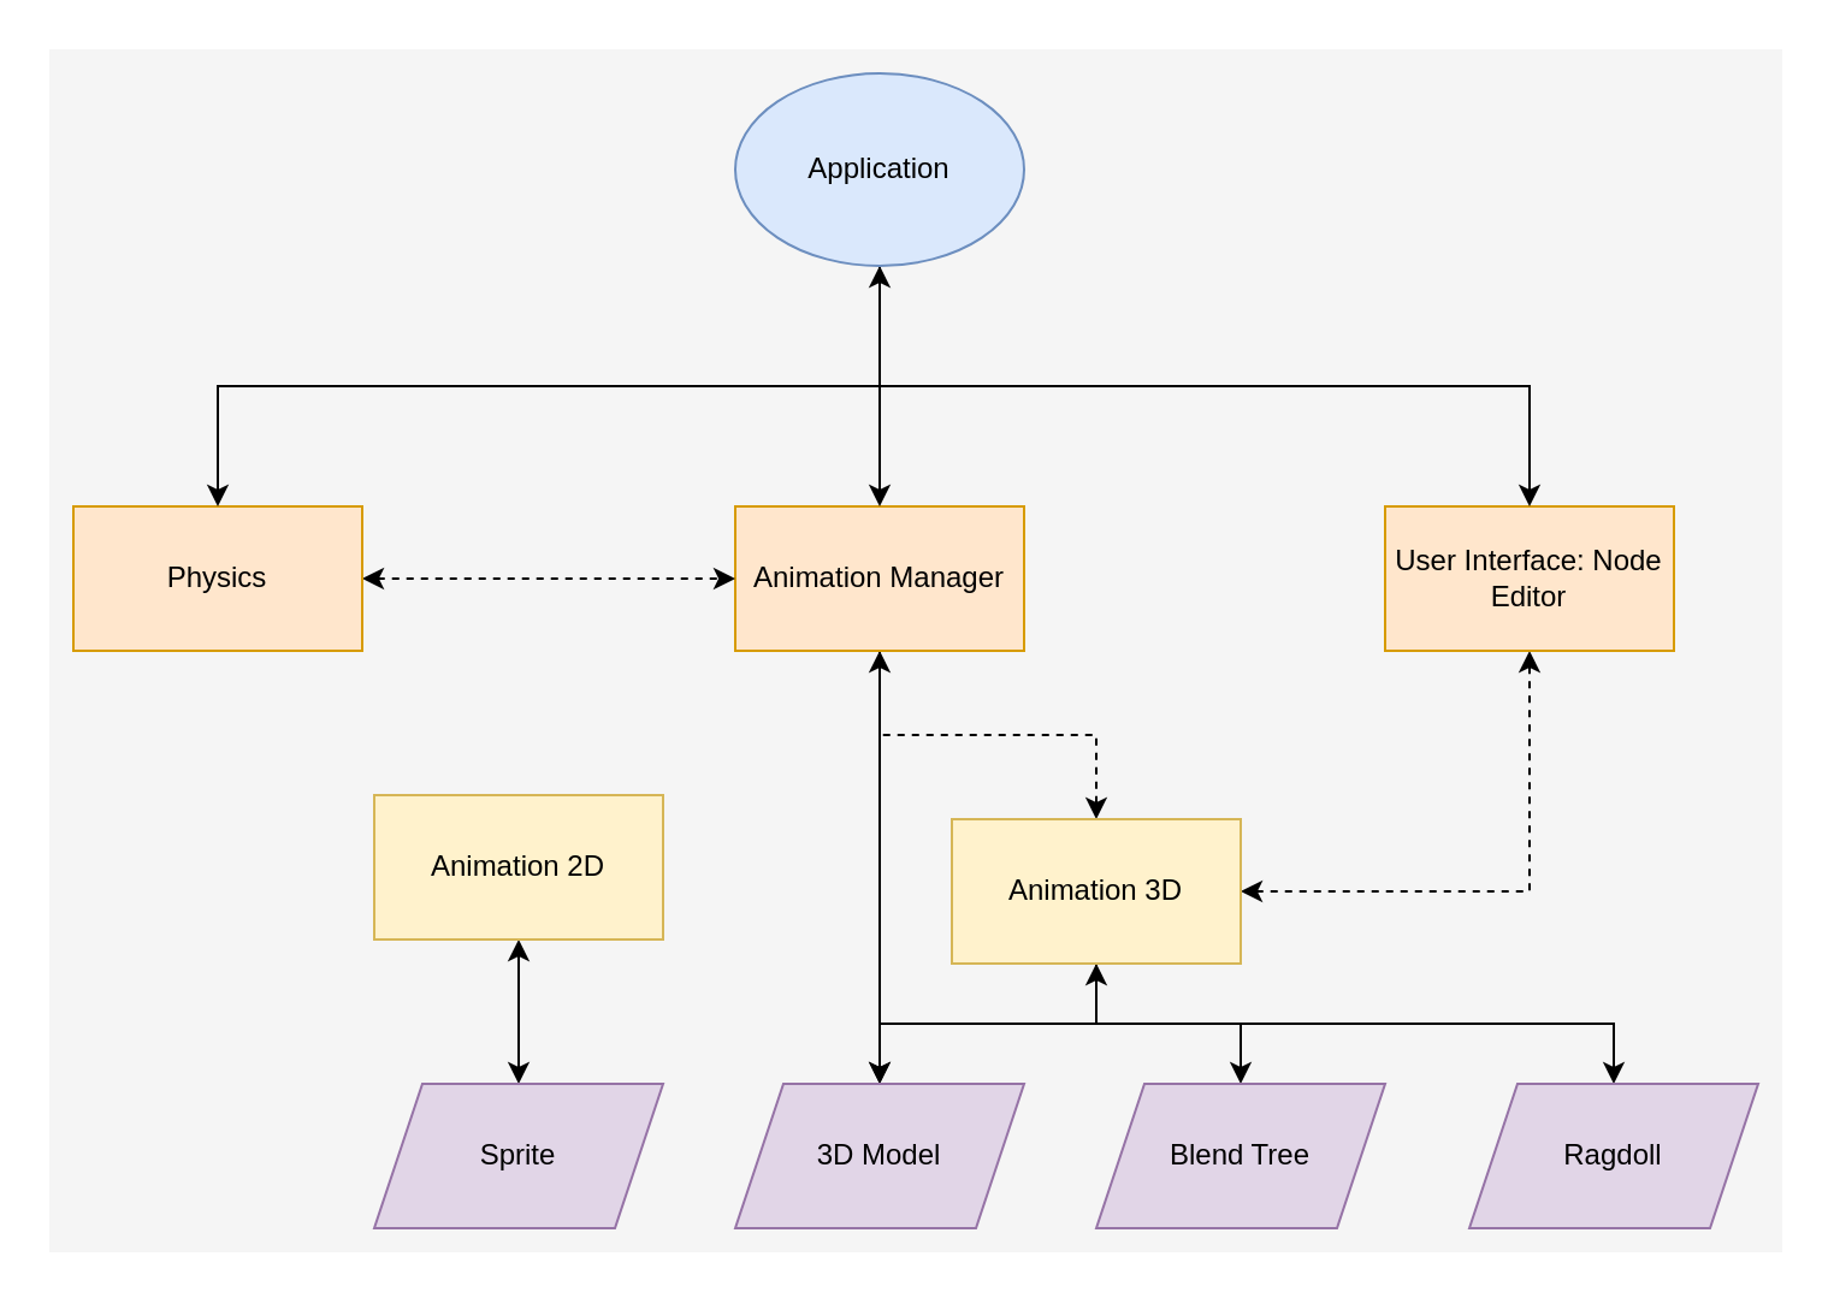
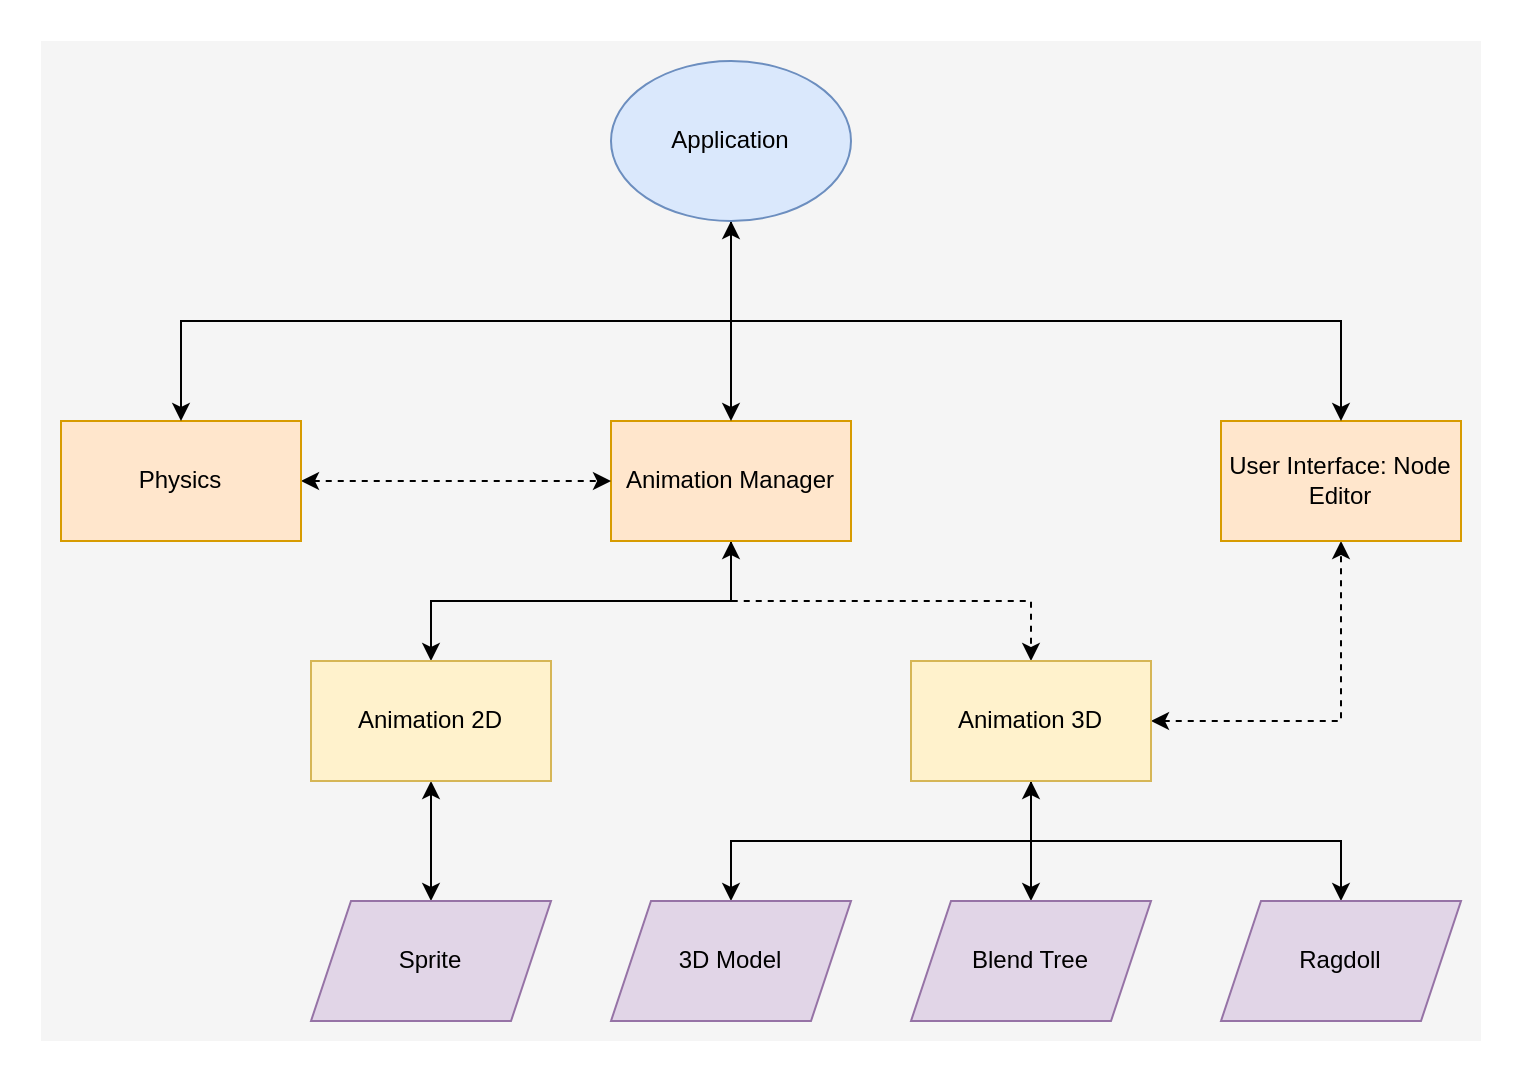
  <mxCell id="0" />
  <mxCell id="1" parent="0" />
  <mxCell id="2" value="" style="rounded=0;whiteSpace=wrap;html=1;fillColor=#f5f5f5;fontColor=#333333;strokeColor=none;" vertex="1" parent="1"><mxGeometry x="20" y="20" width="720" height="500" as="geometry" /></mxCell>
- <mxCell id="3" style="edgeStyle=orthogonalEdgeStyle;rounded=0;orthogonalLoop=1;jettySize=auto;html=1;exitX=0.5;exitY=1;exitDx=0;exitDy=0;" edge="1" parent="1" source="5" target="14"><mxGeometry relative="1" as="geometry" /></mxCell>
+ <mxCell id="3" style="edgeStyle=orthogonalEdgeStyle;rounded=0;orthogonalLoop=1;jettySize=auto;html=1;exitX=0.5;exitY=1;exitDx=0;exitDy=0;entryX=0.5;entryY=0;entryDx=0;entryDy=0;" edge="1" parent="1" source="5" target="7"><mxGeometry relative="1" as="geometry" /></mxCell>
  <mxCell id="4" style="edgeStyle=orthogonalEdgeStyle;rounded=0;orthogonalLoop=1;jettySize=auto;html=1;exitX=0.5;exitY=1;exitDx=0;exitDy=0;entryX=0.5;entryY=0;entryDx=0;entryDy=0;startArrow=classic;startFill=1;dashed=1;" edge="1" parent="1" source="5" target="12"><mxGeometry relative="1" as="geometry" /></mxCell>
  <mxCell id="5" value="Animation Manager" style="rounded=0;whiteSpace=wrap;html=1;fillColor=#ffe6cc;strokeColor=#d79b00;" parent="1" vertex="1"><mxGeometry x="305" y="210" width="120" height="60" as="geometry" /></mxCell>
  <mxCell id="6" style="edgeStyle=orthogonalEdgeStyle;rounded=0;orthogonalLoop=1;jettySize=auto;html=1;exitX=0.5;exitY=1;exitDx=0;exitDy=0;entryX=0.5;entryY=0;entryDx=0;entryDy=0;startArrow=classic;startFill=1;" edge="1" parent="1" source="7" target="13"><mxGeometry relative="1" as="geometry" /></mxCell>
  <mxCell id="7" value="Animation 2D" style="rounded=0;whiteSpace=wrap;html=1;fillColor=#fff2cc;strokeColor=#d6b656;" parent="1" vertex="1"><mxGeometry x="155" y="330" width="120" height="60" as="geometry" /></mxCell>
  <mxCell id="8" style="edgeStyle=orthogonalEdgeStyle;rounded=0;orthogonalLoop=1;jettySize=auto;html=1;exitX=0.5;exitY=1;exitDx=0;exitDy=0;entryX=0.5;entryY=0;entryDx=0;entryDy=0;" edge="1" parent="1" source="12" target="14"><mxGeometry relative="1" as="geometry" /></mxCell>
  <mxCell id="9" style="edgeStyle=orthogonalEdgeStyle;rounded=0;orthogonalLoop=1;jettySize=auto;html=1;exitX=0.5;exitY=1;exitDx=0;exitDy=0;entryX=0.5;entryY=0;entryDx=0;entryDy=0;startArrow=classic;startFill=1;" edge="1" parent="1" source="12" target="15"><mxGeometry relative="1" as="geometry" /></mxCell>
  <mxCell id="10" style="edgeStyle=orthogonalEdgeStyle;rounded=0;orthogonalLoop=1;jettySize=auto;html=1;exitX=1;exitY=0.5;exitDx=0;exitDy=0;entryX=0.5;entryY=1;entryDx=0;entryDy=0;dashed=1;startArrow=classic;startFill=1;" edge="1" parent="1" source="12" target="18"><mxGeometry relative="1" as="geometry" /></mxCell>
  <mxCell id="11" style="edgeStyle=orthogonalEdgeStyle;rounded=0;orthogonalLoop=1;jettySize=auto;html=1;exitX=0.5;exitY=1;exitDx=0;exitDy=0;entryX=0.5;entryY=0;entryDx=0;entryDy=0;startArrow=none;startFill=0;" edge="1" parent="1" source="12" target="23"><mxGeometry relative="1" as="geometry" /></mxCell>
- <mxCell id="12" value="Animation 3D" style="rounded=0;whiteSpace=wrap;html=1;fillColor=#fff2cc;strokeColor=#d6b656;" parent="1" vertex="1"><mxGeometry x="395" y="340" width="120" height="60" as="geometry" /></mxCell>
+ <mxCell id="12" value="Animation 3D" style="rounded=0;whiteSpace=wrap;html=1;fillColor=#fff2cc;strokeColor=#d6b656;" parent="1" vertex="1"><mxGeometry x="455" y="330" width="120" height="60" as="geometry" /></mxCell>
  <mxCell id="13" value="Sprite" style="shape=parallelogram;perimeter=parallelogramPerimeter;whiteSpace=wrap;html=1;fixedSize=1;fillColor=#e1d5e7;strokeColor=#9673a6;" vertex="1" parent="1"><mxGeometry x="155" y="450" width="120" height="60" as="geometry" /></mxCell>
  <mxCell id="14" value="3D Model" style="shape=parallelogram;perimeter=parallelogramPerimeter;whiteSpace=wrap;html=1;fixedSize=1;fillColor=#e1d5e7;strokeColor=#9673a6;" vertex="1" parent="1"><mxGeometry x="305" y="450" width="120" height="60" as="geometry" /></mxCell>
  <mxCell id="15" value="Blend Tree" style="shape=parallelogram;perimeter=parallelogramPerimeter;whiteSpace=wrap;html=1;fixedSize=1;fillColor=#e1d5e7;strokeColor=#9673a6;" vertex="1" parent="1"><mxGeometry x="455" y="450" width="120" height="60" as="geometry" /></mxCell>
  <mxCell id="16" style="edgeStyle=orthogonalEdgeStyle;rounded=0;orthogonalLoop=1;jettySize=auto;html=1;exitX=1;exitY=0.5;exitDx=0;exitDy=0;entryX=0;entryY=0.5;entryDx=0;entryDy=0;dashed=1;startArrow=classic;startFill=1;" edge="1" parent="1" source="17" target="5"><mxGeometry relative="1" as="geometry" /></mxCell>
  <mxCell id="17" value="Physics" style="rounded=0;whiteSpace=wrap;html=1;fillColor=#ffe6cc;strokeColor=#d79b00;" vertex="1" parent="1"><mxGeometry x="30" y="210" width="120" height="60" as="geometry" /></mxCell>
- <mxCell id="18" value="User Interface: Node Editor" style="rounded=0;whiteSpace=wrap;html=1;fillColor=#ffe6cc;strokeColor=#d79b00;" vertex="1" parent="1"><mxGeometry x="575" y="210" width="120" height="60" as="geometry" /></mxCell>
+ <mxCell id="18" value="User Interface: Node Editor" style="rounded=0;whiteSpace=wrap;html=1;fillColor=#ffe6cc;strokeColor=#d79b00;" vertex="1" parent="1"><mxGeometry x="610" y="210" width="120" height="60" as="geometry" /></mxCell>
  <mxCell id="19" style="edgeStyle=orthogonalEdgeStyle;rounded=0;orthogonalLoop=1;jettySize=auto;html=1;exitX=0.5;exitY=1;exitDx=0;exitDy=0;entryX=0.5;entryY=0;entryDx=0;entryDy=0;" edge="1" parent="1" source="22" target="5"><mxGeometry relative="1" as="geometry" /></mxCell>
  <mxCell id="20" style="edgeStyle=orthogonalEdgeStyle;rounded=0;orthogonalLoop=1;jettySize=auto;html=1;exitX=0.5;exitY=1;exitDx=0;exitDy=0;entryX=0.5;entryY=0;entryDx=0;entryDy=0;" edge="1" parent="1" source="22" target="17"><mxGeometry relative="1" as="geometry" /></mxCell>
  <mxCell id="21" style="edgeStyle=orthogonalEdgeStyle;rounded=0;orthogonalLoop=1;jettySize=auto;html=1;exitX=0.5;exitY=1;exitDx=0;exitDy=0;entryX=0.5;entryY=0;entryDx=0;entryDy=0;startArrow=classic;startFill=1;" edge="1" parent="1" source="22" target="18"><mxGeometry relative="1" as="geometry" /></mxCell>
  <mxCell id="22" value="Application" style="ellipse;whiteSpace=wrap;html=1;fillColor=#dae8fc;strokeColor=#6c8ebf;" vertex="1" parent="1"><mxGeometry x="305" y="30" width="120" height="80" as="geometry" /></mxCell>
  <mxCell id="23" value="Ragdoll" style="shape=parallelogram;perimeter=parallelogramPerimeter;whiteSpace=wrap;html=1;fixedSize=1;fillColor=#e1d5e7;strokeColor=#9673a6;" vertex="1" parent="1"><mxGeometry x="610" y="450" width="120" height="60" as="geometry" /></mxCell>
